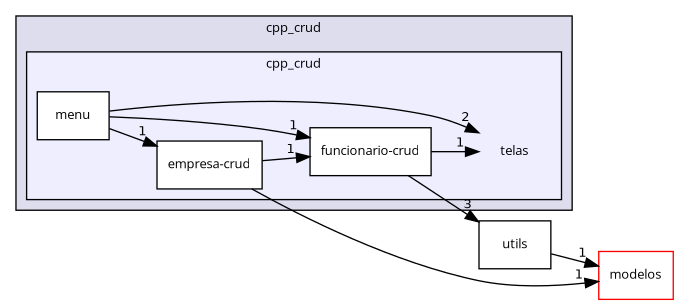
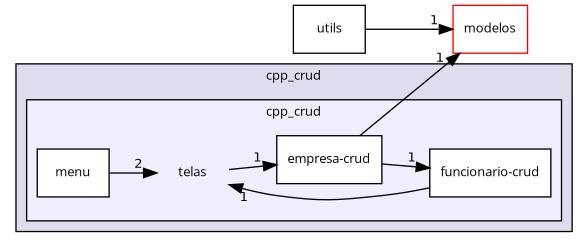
  digraph {
    compound=true
    fontname="Open Sans"
    rankdir=LR
    node [fontname="Open Sans" fontsize=10 shape=box color=black fillcolor=white style=filled]
    edge [fontname="Open Sans" headlabel=1 labeldistance=1.5 labelfontname=Helvetica labelfontsize=10]
    n1 [label=telas shape=plaintext color="" fillcolor="" style=""]
    n2 [label="empresa-crud"]
    n3 [label="funcionario-crud"]
    n4 [label=menu]
    n5 [color=red label=modelos]
    n6 [label=utils color="" fillcolor="" style=""]
    subgraph cluster_1 {
      bgcolor="#ddddee"
      fontsize=10
      label=cpp_crud
      pencolor=black
      subgraph cluster_2 {
        bgcolor="#eeeeff"
        fontsize=10
        label=cpp_crud
        pencolor=black
        n1
        n2
        n3
        n4
      }
    }
    n2 -> n3
    n2 -> n5
    n3 -> n1
-   n3 -> n6 [headlabel=3]
    n4 -> n1 [headlabel=2]
-   n4 -> n2
-   n4 -> n3
+   n1 -> n2
    n6 -> n5
  }
